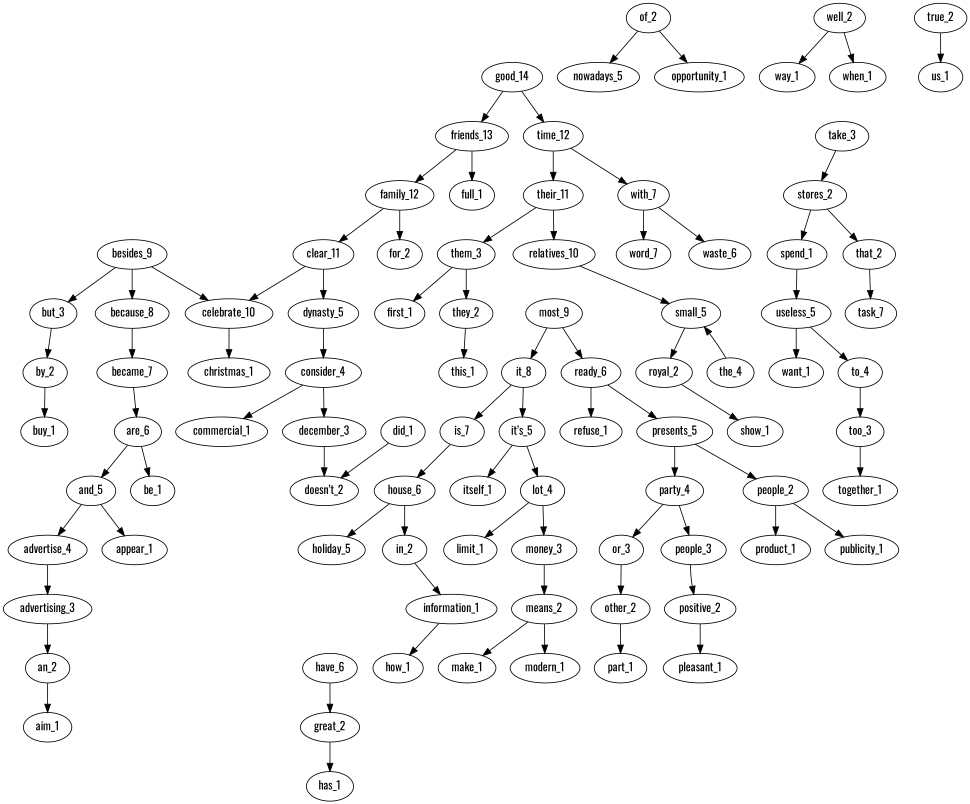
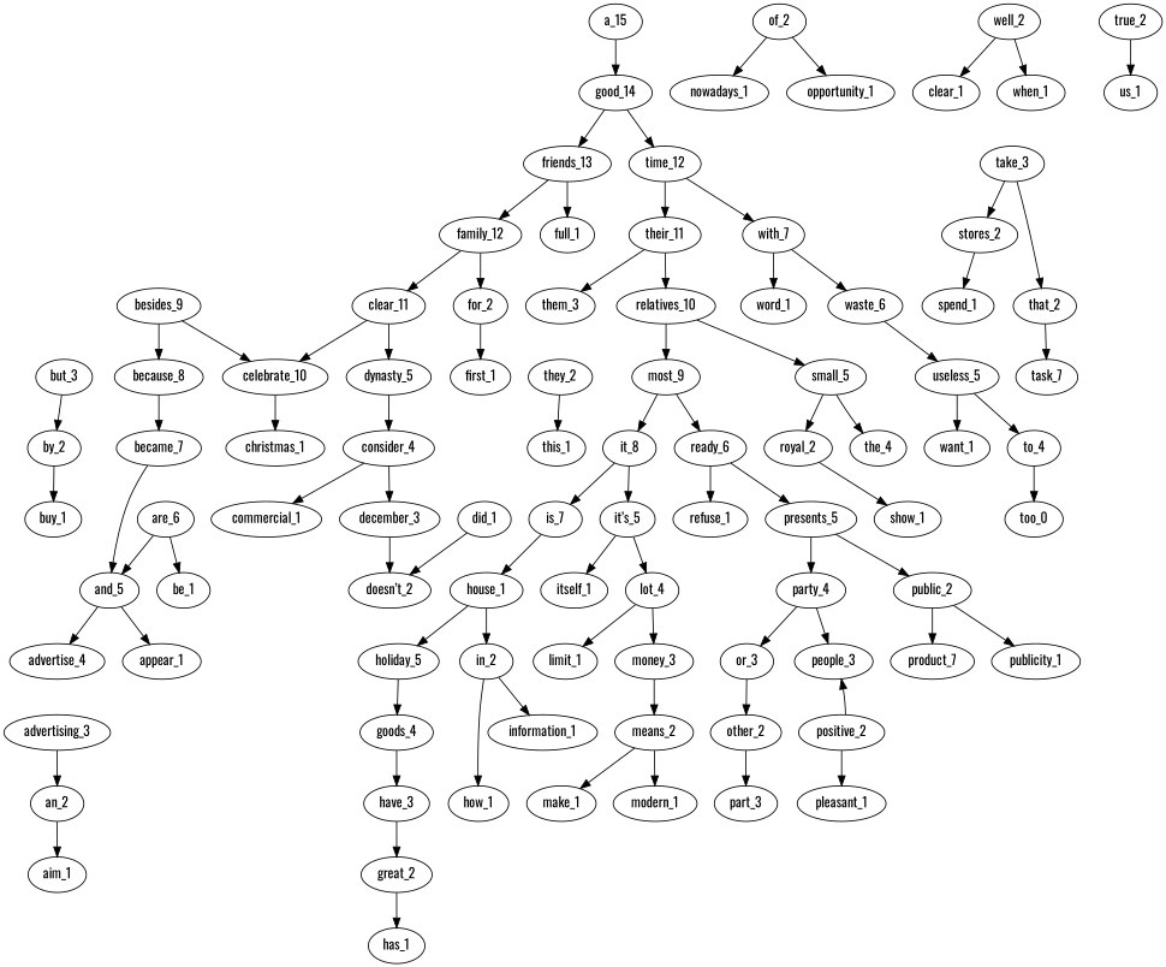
  digraph {
    fontname=Oswald
    node [fontname=Oswald]
    edge [fontname=Oswald]
+   a_15
    good_14
    friends_13
    time_12
    family_12
    full_1
    their_11
    with_7
    clear_11
    for_2
    relatives_10
    them_3
    waste_6
-   word_1 [label=word_7]
+   word_1
    celebrate_10
    dynasty_5
    first_1
    christmas_1
    consider_4
    besides_9
    because_8
    but_3
    commercial_1
    december_3
    became_7
    by_2
    are_6
    buy_1
    and_5
    be_1
    advertise_4
    appear_1
    advertising_3
    an_2
    aim_1
    "doesn’t_2"
    did_1
    most_9
    small_5
    they_2
    useless_5
    it_8
    ready_6
    royal_2
    the_4
    this_1
    is_7
    "it’s_5"
    presents_5
    refuse_1
    show_1
-   house_6
+   house_6 [label=house_1]
    itself_1
    lot_4
    party_4
-   public_2 [label=people_2]
+   public_2
    holiday_5
    in_2
    limit_1
    money_3
+   goods_4
    how_1
    information_1
-   have_3 [label=have_6]
+   have_3
    great_2
    has_1
    means_2
    make_1
    modern_1
    or_3
    people_3
-   product_1
+   product_1 [label=product_7]
    publicity_1
    other_2
    positive_2
    of_2
-   nowadays_1 [label=nowadays_5]
+   nowadays_1
    opportunity_1
-   part_1
+   part_1 [label=part_3]
    pleasant_1
    take_3
    stores_2
    that_2
    spend_1
    n85 [label=task_7]
    to_4
    want_1
    well_2
-   way_1
+   way_1 [label=clear_1]
    when_1
-   too_3
-   together_1
+   too_3 [label=too_0]
    true_2
    us_1
+   a_15 -> good_14
    good_14 -> friends_13
    good_14 -> time_12
    friends_13 -> family_12
    friends_13 -> full_1
    time_12 -> their_11
    time_12 -> with_7
    family_12 -> clear_11
    family_12 -> for_2
    their_11 -> relatives_10
    their_11 -> them_3
    with_7 -> waste_6
    with_7 -> word_1
    clear_11 -> celebrate_10
    clear_11 -> dynasty_5
-   them_3 -> first_1
+   for_2 -> first_1
+   relatives_10 -> most_9
    relatives_10 -> small_5
-   them_3 -> they_2
-   spend_1 -> useless_5
+   waste_6 -> useless_5
    celebrate_10 -> christmas_1
    dynasty_5 -> consider_4
    consider_4 -> commercial_1
    consider_4 -> december_3
    besides_9 -> celebrate_10
    besides_9 -> because_8
-   besides_9 -> but_3
    because_8 -> became_7
    but_3 -> by_2
    december_3 -> "doesn’t_2"
-   became_7 -> are_6
+   became_7 -> and_5
    by_2 -> buy_1
    are_6 -> and_5
    are_6 -> be_1
    and_5 -> advertise_4
    and_5 -> appear_1
-   advertise_4 -> advertising_3
    advertising_3 -> an_2
    an_2 -> aim_1
    did_1 -> "doesn’t_2"
    most_9 -> it_8
    most_9 -> ready_6
    small_5 -> royal_2
-   the_4 -> small_5
+   small_5 -> the_4
    they_2 -> this_1
    useless_5 -> to_4
    useless_5 -> want_1
    it_8 -> is_7
    it_8 -> "it’s_5"
    ready_6 -> presents_5
    ready_6 -> refuse_1
    royal_2 -> show_1
    is_7 -> house_6
    "it’s_5" -> itself_1
    "it’s_5" -> lot_4
    presents_5 -> party_4
    presents_5 -> public_2
    house_6 -> holiday_5
    house_6 -> in_2
    lot_4 -> limit_1
    lot_4 -> money_3
    party_4 -> or_3
    party_4 -> people_3
    public_2 -> product_1
    public_2 -> publicity_1
-   information_1 -> how_1
+   holiday_5 -> goods_4
+   in_2 -> how_1
    in_2 -> information_1
    money_3 -> means_2
+   goods_4 -> have_3
    have_3 -> great_2
    great_2 -> has_1
    means_2 -> make_1
    means_2 -> modern_1
    or_3 -> other_2
-   people_3 -> positive_2
+   positive_2 -> people_3
    other_2 -> part_1
    positive_2 -> pleasant_1
    of_2 -> nowadays_1
    of_2 -> opportunity_1
    take_3 -> stores_2
-   stores_2 -> that_2
+   take_3 -> that_2
    stores_2 -> spend_1
    that_2 -> n85
    to_4 -> too_3
    well_2 -> way_1
    well_2 -> when_1
-   too_3 -> together_1
    true_2 -> us_1
  }
